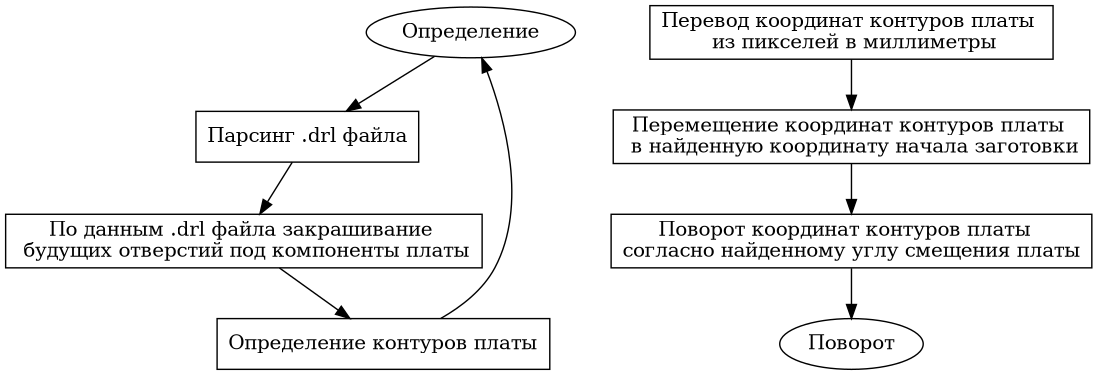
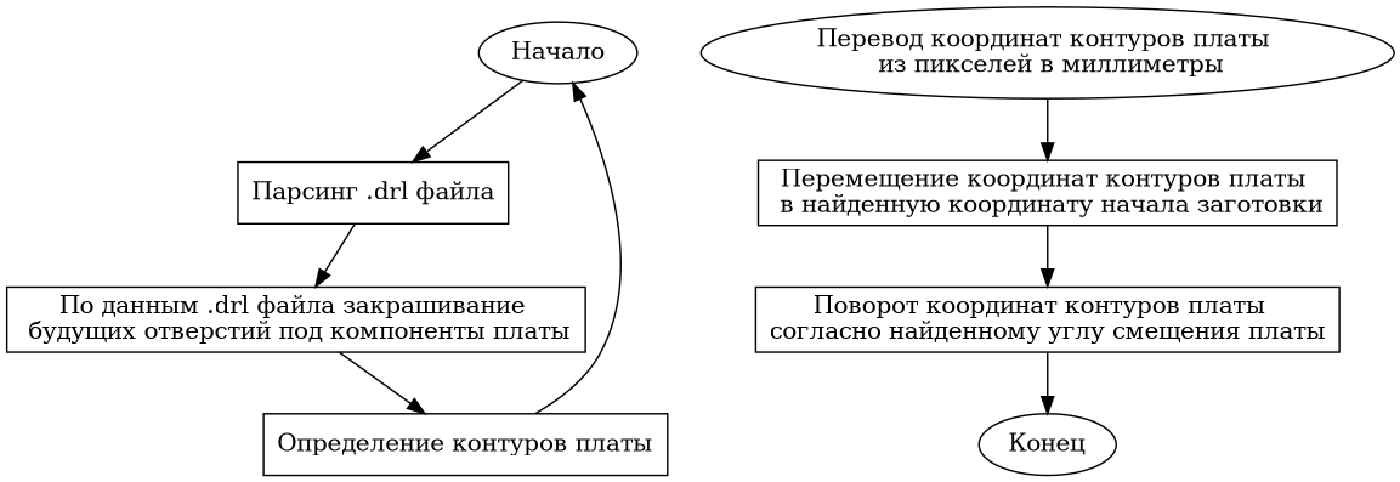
  digraph {
    node [shape=box]
-   n1 [label="Определение" shape=""]
+   n1 [label="Начало" shape=""]
    n2 [label="Парсинг .drl файла"]
    n3 [label="По данным .drl файла закрашивание \n будущих отверстий под компоненты платы"]
    n4 [label="Определение контуров платы"]
-   n5 [label="Перевод координат контуров платы \n из пикселей в миллиметры"]
+   n5 [label="Перевод координат контуров платы \n из пикселей в миллиметры" shape=ellipse]
    n6 [label="Перемещение координат контуров платы \n в найденную координату начала заготовки"]
    n7 [label="Поворот координат контуров платы  \nсогласно найденному углу смещения платы"]
-   n8 [label="Поворот" shape=""]
+   n8 [label="Конец" shape=""]
    n1 -> n2
    n2 -> n3
    n3 -> n4
    n4 -> n1
    n5 -> n6
    n6 -> n7
    n7 -> n8
  }
